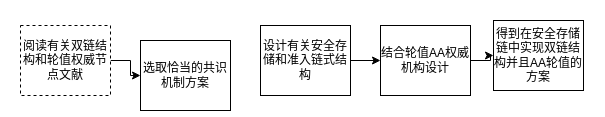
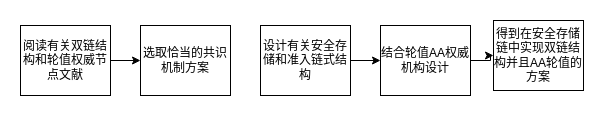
  <mxCell id="0" />
  <mxCell id="1" parent="0" />
  <mxCell id="2" value="" style="edgeStyle=orthogonalEdgeStyle;rounded=0;orthogonalLoop=1;jettySize=auto;html=1;" edge="1" parent="1" source="3" target="4"><mxGeometry relative="1" as="geometry" /></mxCell>
- <mxCell id="3" value="阅读有关双链结构和轮值权威节点文献" style="rounded=0;whiteSpace=wrap;html=1;dashed=1;" vertex="1" parent="1"><mxGeometry x="20" y="25" width="90" height="70" as="geometry" /></mxCell>
- <mxCell id="4" value="选取恰当的共识机制方案" style="rounded=0;whiteSpace=wrap;html=1;" vertex="1" parent="1"><mxGeometry x="140" y="40" width="90" height="70" as="geometry" /></mxCell>
+ <mxCell id="3" value="阅读有关双链结构和轮值权威节点文献" style="rounded=0;whiteSpace=wrap;html=1;" vertex="1" parent="1"><mxGeometry x="20" y="25" width="90" height="70" as="geometry" /></mxCell>
+ <mxCell id="4" value="选取恰当的共识机制方案" style="rounded=0;whiteSpace=wrap;html=1;" vertex="1" parent="1"><mxGeometry x="140" y="25" width="90" height="70" as="geometry" /></mxCell>
  <mxCell id="5" value="" style="edgeStyle=orthogonalEdgeStyle;rounded=0;orthogonalLoop=1;jettySize=auto;html=1;" edge="1" parent="1" source="6" target="8"><mxGeometry relative="1" as="geometry" /></mxCell>
  <mxCell id="6" value="设计有关安全存储和准入链式结构" style="rounded=0;whiteSpace=wrap;html=1;" vertex="1" parent="1"><mxGeometry x="260" y="25" width="90" height="70" as="geometry" /></mxCell>
  <mxCell id="7" value="" style="edgeStyle=orthogonalEdgeStyle;rounded=0;orthogonalLoop=1;jettySize=auto;html=1;" edge="1" parent="1" source="8" target="9"><mxGeometry relative="1" as="geometry" /></mxCell>
  <mxCell id="8" value="结合轮值AA权威机构设计" style="rounded=0;whiteSpace=wrap;html=1;" vertex="1" parent="1"><mxGeometry x="380" y="25" width="90" height="70" as="geometry" /></mxCell>
  <mxCell id="9" value="得到在安全存储链中实现双链结构并且AA轮值的方案" style="rounded=0;whiteSpace=wrap;html=1;" vertex="1" parent="1"><mxGeometry x="493" y="20" width="90" height="70" as="geometry" /></mxCell>
